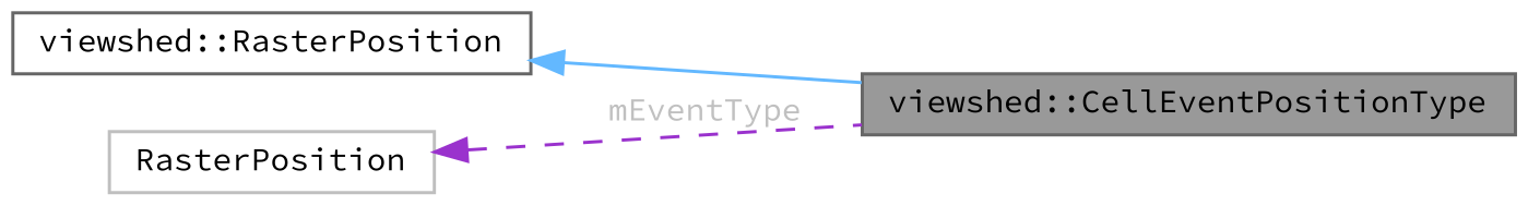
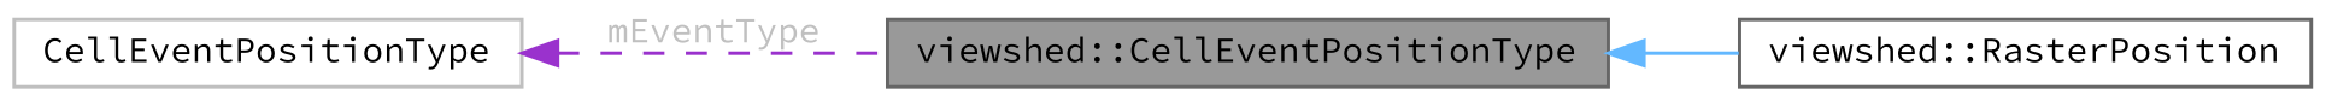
  digraph {
    fontname="Source Code Pro"
    rankdir=LR
    node [color=gray40 fillcolor=white fontname="Source Code Pro" fontsize=10 shape=box style=filled]
    edge [dir=back fontname="Source Code Pro" fontsize=10 labelfontname=Helvetica labelfontsize=10]
    n1 [fillcolor=grey60 fontcolor=black height=0.2 label="viewshed::CellEventPositionType" width=0.4]
    n2 [height=0.2 label="viewshed::RasterPosition" width=0.4]
-   n3 [color=grey75 height=0.2 label=RasterPosition width=0.4]
-   n2 -> n1 [color=steelblue1 style=solid]
+   n3 [color=grey75 height=0.2 label=CellEventPositionType width=0.4]
+   n1 -> n2 [color=steelblue1 style=solid]
    n3 -> n1 [color=darkorchid3 fontcolor=grey label=" mEventType" style=dashed]
  }
